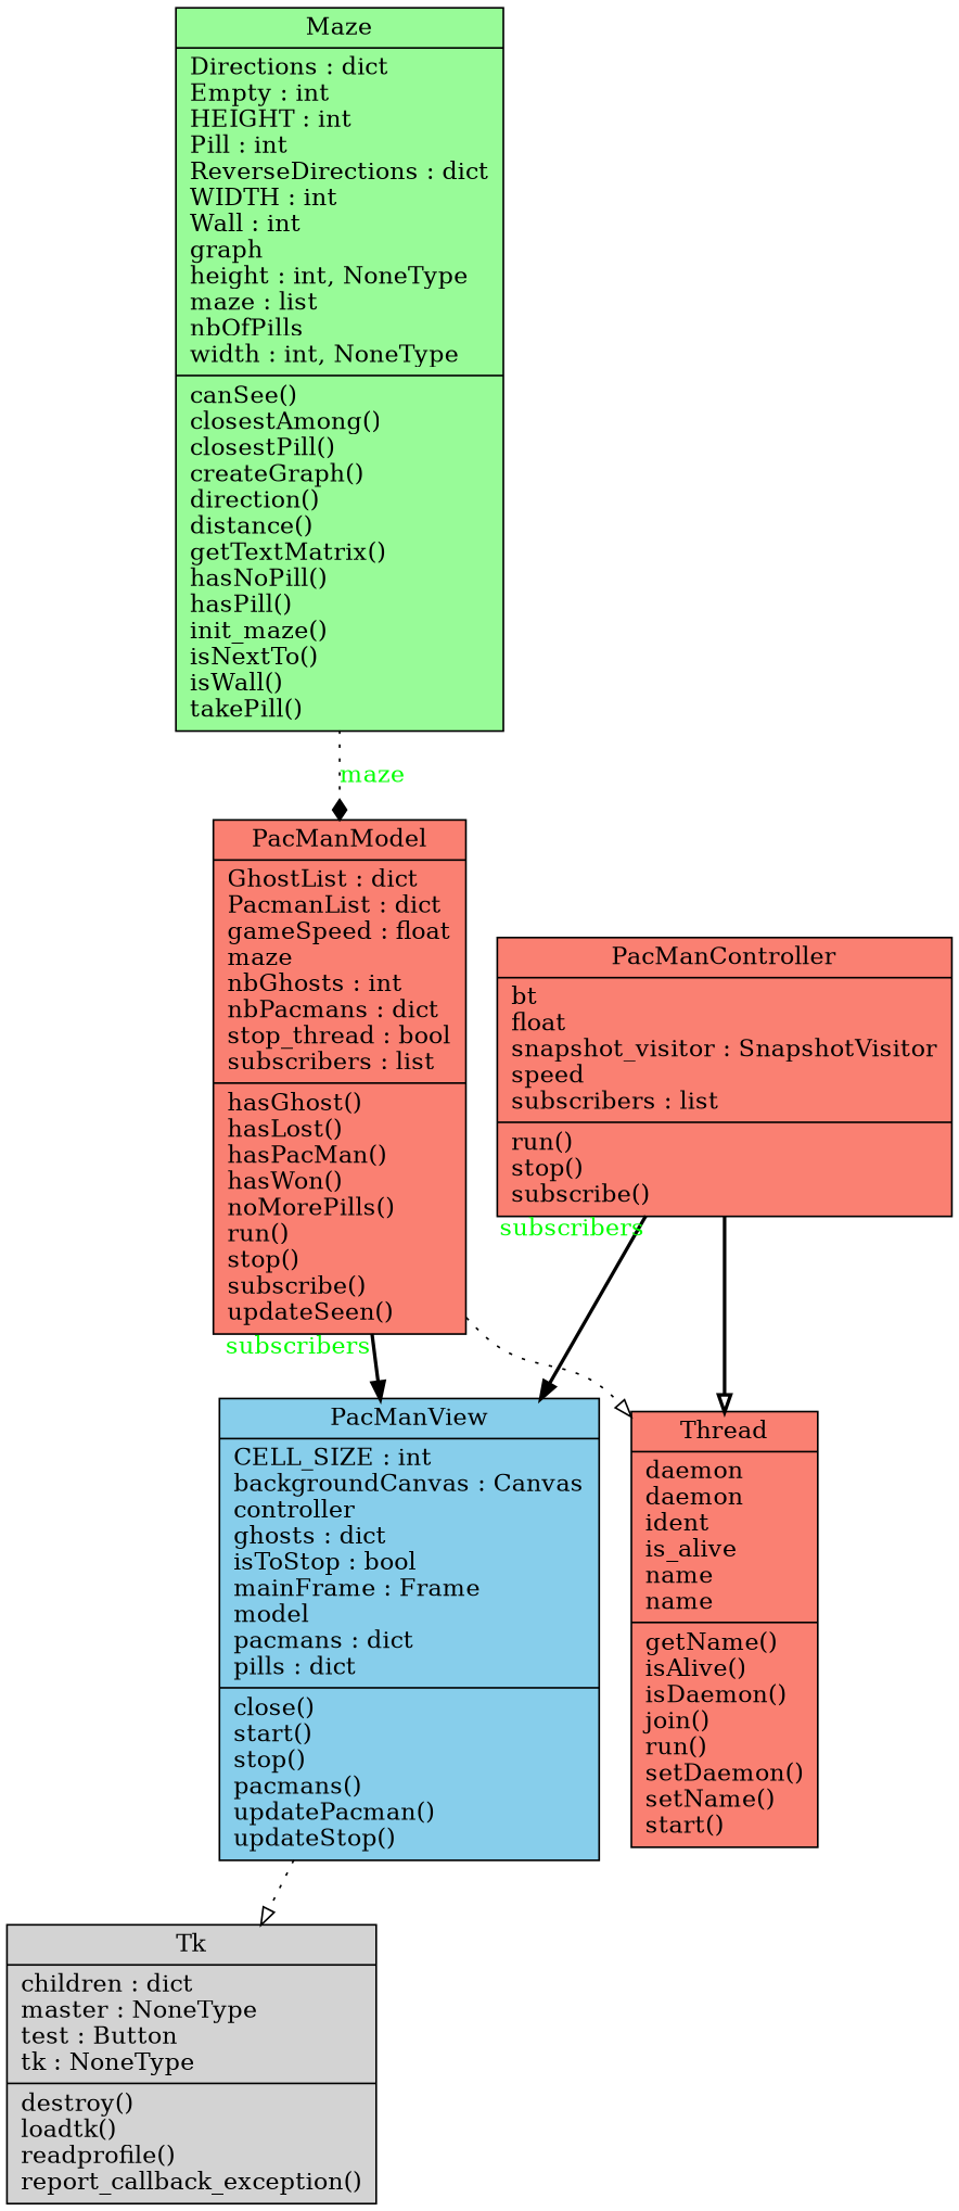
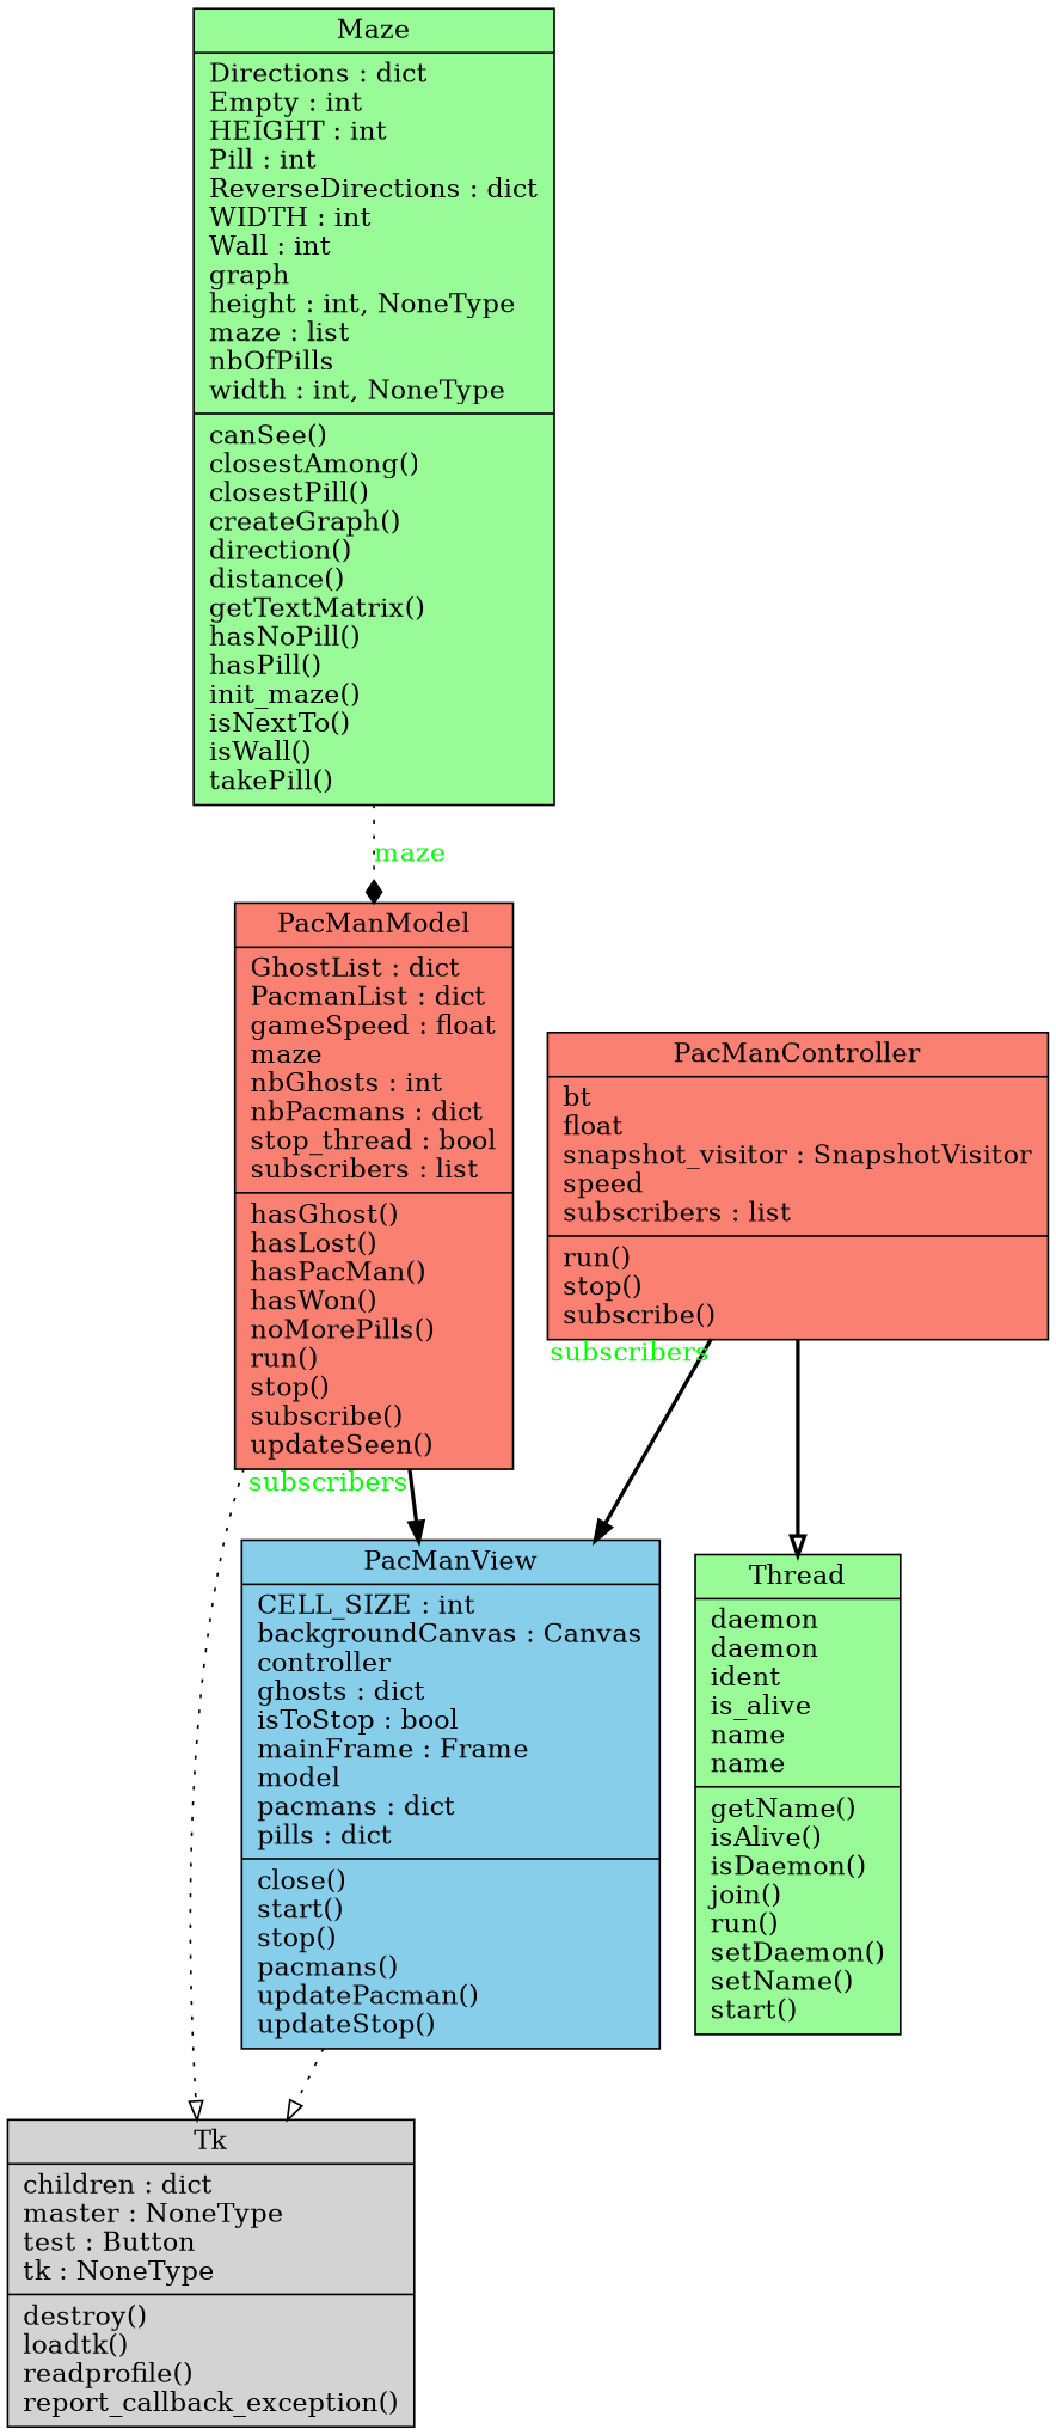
  digraph {
    node [fillcolor=palegreen shape=record style=filled]
    edge [arrowhead=empty arrowtail=none style=dotted]
    n1 [label="{Maze|Directions : dict\lEmpty : int\lHEIGHT : int\lPill : int\lReverseDirections : dict\lWIDTH : int\lWall : int\lgraph\lheight : int, NoneType\lmaze : list\lnbOfPills\lwidth : int, NoneType\l|canSee()\lclosestAmong()\lclosestPill()\lcreateGraph()\ldirection()\ldistance()\lgetTextMatrix()\lhasNoPill()\lhasPill()\linit_maze()\lisNextTo()\lisWall()\ltakePill()\l}"]
    n2 [fillcolor=salmon label="{PacManModel|GhostList : dict\lPacmanList : dict\lgameSpeed : float\lmaze\lnbGhosts : int\lnbPacmans : dict\lstop_thread : bool\lsubscribers : list\l|hasGhost()\lhasLost()\lhasPacMan()\lhasWon()\lnoMorePills()\lrun()\lstop()\lsubscribe()\lupdateSeen()\l}"]
-   n3 [fillcolor=salmon label="{Thread|daemon\ldaemon\lident\lis_alive\lname\lname\l|getName()\lisAlive()\lisDaemon()\ljoin()\lrun()\lsetDaemon()\lsetName()\lstart()\l}"]
+   n3 [label="{Thread|daemon\ldaemon\lident\lis_alive\lname\lname\l|getName()\lisAlive()\lisDaemon()\ljoin()\lrun()\lsetDaemon()\lsetName()\lstart()\l}"]
    n4 [fillcolor=skyblue label="{PacManView|CELL_SIZE : int\lbackgroundCanvas : Canvas\lcontroller\lghosts : dict\lisToStop : bool\lmainFrame : Frame\lmodel\lpacmans : dict\lpills : dict\l|close()\lstart()\lstop()\lpacmans()\lupdatePacman()\lupdateStop()\l}"]
    n5 [fillcolor=lightgrey label="{Tk|children : dict\lmaster : NoneType\ltest : Button\ltk : NoneType\l|destroy()\lloadtk()\lreadprofile()\lreport_callback_exception()\l}"]
    n6 [fillcolor=salmon label="{PacManController|bt\lfloat\lsnapshot_visitor : SnapshotVisitor\lspeed\lsubscribers : list\l|run()\lstop()\lsubscribe()\l}"]
    n1 -> n2 [arrowhead=diamond fontcolor=green label=maze]
-   n2 -> n3
+   n2 -> n5
    n2 -> n4 [fontcolor=green style=bold taillabel=subscribers arrowhead=""]
    n4 -> n5
    n6 -> n3 [style=bold]
    n6 -> n4 [fontcolor=green style=bold taillabel=subscribers arrowhead=""]
  }
